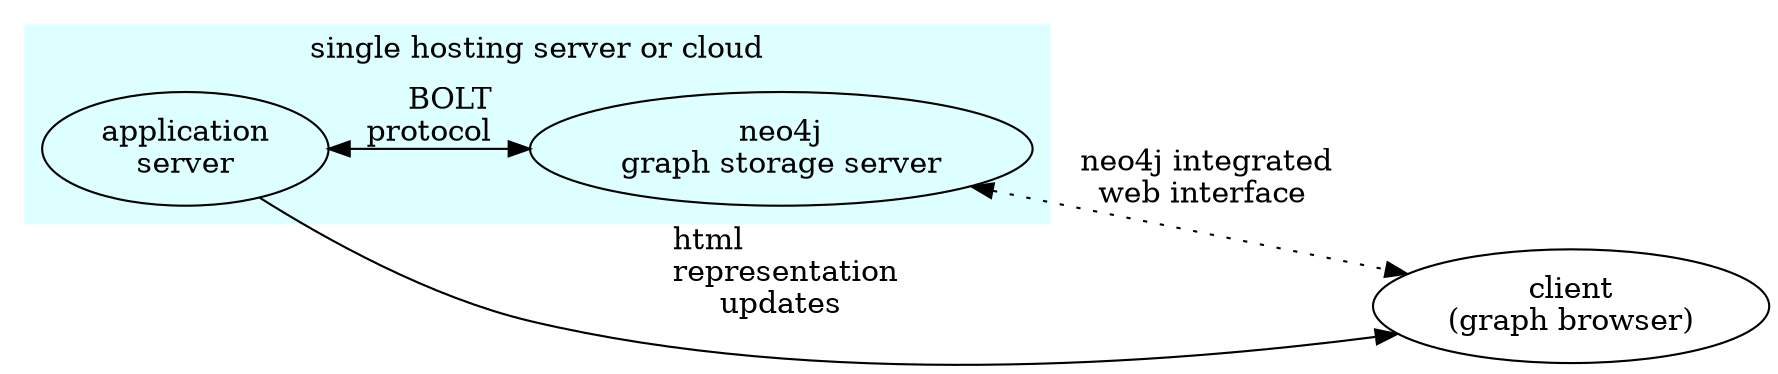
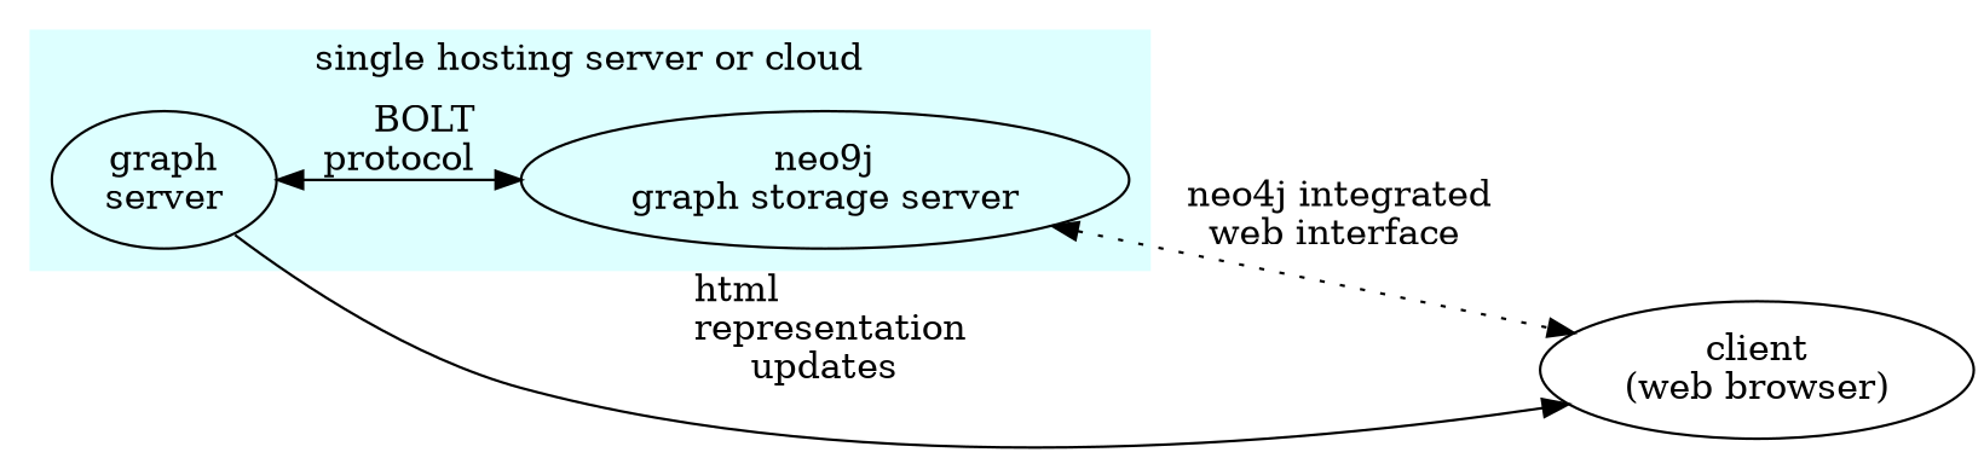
  digraph {
    rankdir=LR
    edge [dir=both]
-   n1 [label="application\nserver"]
-   n2 [label="neo4j\ngraph storage server"]
-   n3 [label="client\n(graph browser)"]
+   n1 [label="graph\nserver"]
+   n2 [label="neo9j\ngraph storage server"]
+   n3 [label="client\n(web browser)"]
    subgraph cluster_1 {
      color="#DDFFFF"
      label="single hosting server or cloud"
      style=filled
      n1
      n2
    }
    n1 -> n2 [label=" BOLT\rprotocol"]
    n1 -> n3 [label=" html\l representation\rupdates" dir=""]
    n2 -> n3 [label=" neo4j integrated\nweb interface" style=dotted]
  }
